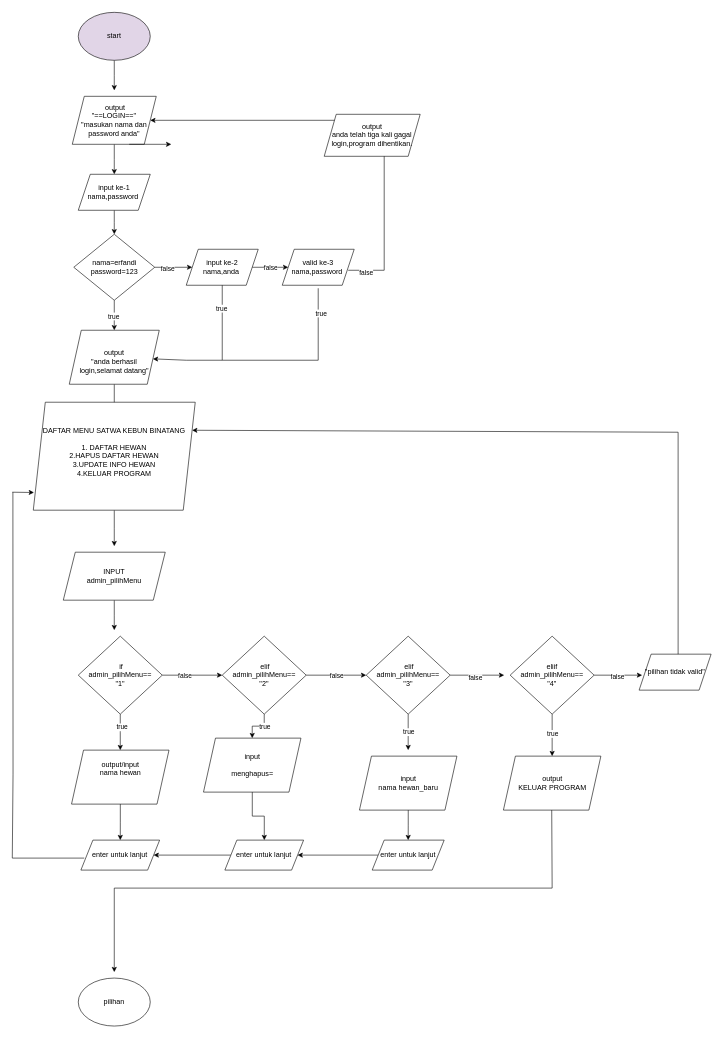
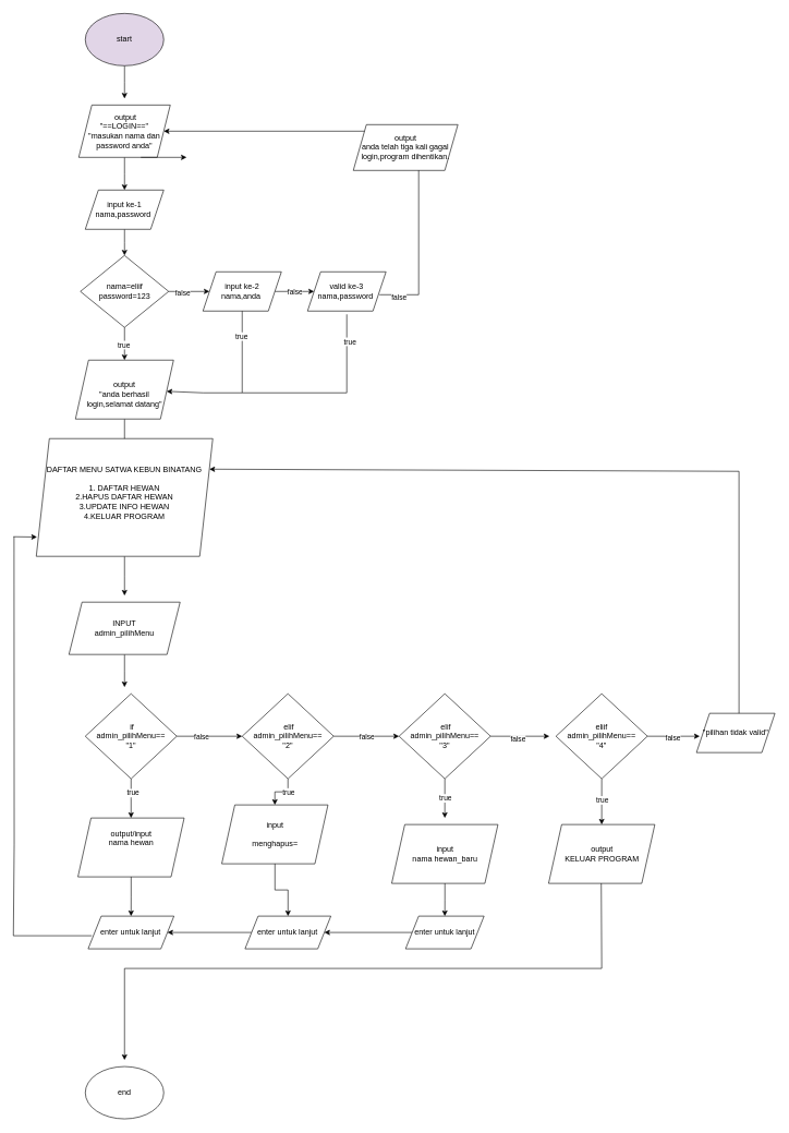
  <mxCell id="0" />
  <mxCell id="1" parent="0" />
  <mxCell id="2" style="edgeStyle=orthogonalEdgeStyle;rounded=0;orthogonalLoop=1;jettySize=auto;html=1;" parent="1" source="3" edge="1"><mxGeometry relative="1" as="geometry"><mxPoint x="190" y="150" as="targetPoint" /></mxGeometry></mxCell>
  <mxCell id="3" value="start" style="ellipse;whiteSpace=wrap;html=1;fillColor=#e1d5e7;" parent="1" vertex="1"><mxGeometry x="130" y="20" width="120" height="80" as="geometry" /></mxCell>
  <mxCell id="4" style="edgeStyle=orthogonalEdgeStyle;rounded=0;orthogonalLoop=1;jettySize=auto;html=1;" parent="1" source="5" edge="1"><mxGeometry relative="1" as="geometry"><mxPoint x="190" y="290" as="targetPoint" /></mxGeometry></mxCell>
  <mxCell id="5" value="&amp;nbsp;output&lt;div&gt;&quot;==LOGIN==&quot;&lt;br&gt;&lt;div&gt;&quot;masukan nama dan password anda&quot;&lt;/div&gt;&lt;/div&gt;" style="shape=parallelogram;perimeter=parallelogramPerimeter;whiteSpace=wrap;html=1;fixedSize=1;" parent="1" vertex="1"><mxGeometry x="120" y="160" width="140" height="80" as="geometry" /></mxCell>
  <mxCell id="6" value="" style="endArrow=classic;html=1;rounded=0;" parent="1" edge="1"><mxGeometry width="50" height="50" relative="1" as="geometry"><mxPoint x="215" y="240" as="sourcePoint" /><mxPoint x="285" y="240" as="targetPoint" /></mxGeometry></mxCell>
  <mxCell id="7" style="edgeStyle=orthogonalEdgeStyle;rounded=0;orthogonalLoop=1;jettySize=auto;html=1;" parent="1" source="8" edge="1"><mxGeometry relative="1" as="geometry"><mxPoint x="190" y="390" as="targetPoint" /></mxGeometry></mxCell>
  <mxCell id="8" value="input ke-1&lt;div&gt;nama,password&amp;nbsp;&lt;/div&gt;" style="shape=parallelogram;perimeter=parallelogramPerimeter;whiteSpace=wrap;html=1;fixedSize=1;" parent="1" vertex="1"><mxGeometry x="130" y="290" width="120" height="60" as="geometry" /></mxCell>
  <mxCell id="9" style="edgeStyle=orthogonalEdgeStyle;rounded=0;orthogonalLoop=1;jettySize=auto;html=1;" parent="1" source="10" edge="1"><mxGeometry relative="1" as="geometry"><mxPoint x="190" y="700" as="targetPoint" /></mxGeometry></mxCell>
  <mxCell id="10" value="&lt;br&gt;&lt;div&gt;output&lt;/div&gt;&lt;div&gt;&quot;anda berhasil login,selamat datang&quot;&lt;/div&gt;" style="shape=parallelogram;perimeter=parallelogramPerimeter;whiteSpace=wrap;html=1;fixedSize=1;" parent="1" vertex="1"><mxGeometry x="115" y="550" width="150" height="90" as="geometry" /></mxCell>
  <mxCell id="11" style="edgeStyle=orthogonalEdgeStyle;rounded=0;orthogonalLoop=1;jettySize=auto;html=1;" parent="1" source="15" edge="1"><mxGeometry relative="1" as="geometry"><mxPoint x="190" y="550" as="targetPoint" /></mxGeometry></mxCell>
  <mxCell id="12" value="true" style="edgeLabel;html=1;align=center;verticalAlign=middle;resizable=0;points=[];" parent="11" vertex="1" connectable="0"><mxGeometry x="0.078" y="-2" relative="1" as="geometry"><mxPoint as="offset" /></mxGeometry></mxCell>
  <mxCell id="13" style="edgeStyle=orthogonalEdgeStyle;rounded=0;orthogonalLoop=1;jettySize=auto;html=1;" parent="1" source="15" edge="1"><mxGeometry relative="1" as="geometry"><mxPoint x="320" y="445" as="targetPoint" /></mxGeometry></mxCell>
  <mxCell id="14" value="false" style="edgeLabel;html=1;align=center;verticalAlign=middle;resizable=0;points=[];" parent="13" vertex="1" connectable="0"><mxGeometry x="-0.347" y="-1" relative="1" as="geometry"><mxPoint as="offset" /></mxGeometry></mxCell>
- <mxCell id="15" value="nama=erfandi&lt;div&gt;password=123&lt;/div&gt;" style="rhombus;whiteSpace=wrap;html=1;" parent="1" vertex="1"><mxGeometry x="122.5" y="390" width="135" height="110" as="geometry" /></mxCell>
+ <mxCell id="15" value="nama=eliif&lt;div&gt;password=123&lt;/div&gt;" style="rhombus;whiteSpace=wrap;html=1;" parent="1" vertex="1"><mxGeometry x="122.5" y="390" width="135" height="110" as="geometry" /></mxCell>
  <mxCell id="16" style="edgeStyle=orthogonalEdgeStyle;rounded=0;orthogonalLoop=1;jettySize=auto;html=1;" parent="1" source="18" edge="1"><mxGeometry relative="1" as="geometry"><mxPoint x="480" y="445" as="targetPoint" /></mxGeometry></mxCell>
  <mxCell id="17" value="false" style="edgeLabel;html=1;align=center;verticalAlign=middle;resizable=0;points=[];" parent="16" vertex="1" connectable="0"><mxGeometry x="0.004" relative="1" as="geometry"><mxPoint as="offset" /></mxGeometry></mxCell>
  <mxCell id="18" value="input ke-2&lt;div&gt;nama,anda&amp;nbsp;&lt;/div&gt;" style="shape=parallelogram;perimeter=parallelogramPerimeter;whiteSpace=wrap;html=1;fixedSize=1;" parent="1" vertex="1"><mxGeometry x="310" y="415" width="120" height="60" as="geometry" /></mxCell>
  <mxCell id="19" value="" style="endArrow=none;html=1;rounded=0;" parent="1" edge="1"><mxGeometry width="50" height="50" relative="1" as="geometry"><mxPoint x="370" y="600" as="sourcePoint" /><mxPoint x="370" y="475" as="targetPoint" /></mxGeometry></mxCell>
  <mxCell id="20" value="true" style="edgeLabel;html=1;align=center;verticalAlign=middle;resizable=0;points=[];" parent="19" vertex="1" connectable="0"><mxGeometry x="0.389" y="2" relative="1" as="geometry"><mxPoint as="offset" /></mxGeometry></mxCell>
  <mxCell id="21" value="" style="endArrow=classic;html=1;rounded=0;" parent="1" target="10" edge="1"><mxGeometry width="50" height="50" relative="1" as="geometry"><mxPoint x="370" y="600" as="sourcePoint" /><mxPoint x="420" y="550" as="targetPoint" /><Array as="points"><mxPoint x="310" y="600" /></Array></mxGeometry></mxCell>
  <mxCell id="22" value="valid ke-3&lt;div&gt;nama,password&amp;nbsp;&lt;/div&gt;" style="shape=parallelogram;perimeter=parallelogramPerimeter;whiteSpace=wrap;html=1;fixedSize=1;" parent="1" vertex="1"><mxGeometry x="470" y="415" width="120" height="60" as="geometry" /></mxCell>
  <mxCell id="23" value="" style="endArrow=none;html=1;rounded=0;" parent="1" edge="1"><mxGeometry width="50" height="50" relative="1" as="geometry"><mxPoint x="530" y="600" as="sourcePoint" /><mxPoint x="530" y="480" as="targetPoint" /></mxGeometry></mxCell>
  <mxCell id="24" value="true" style="edgeLabel;html=1;align=center;verticalAlign=middle;resizable=0;points=[];" parent="23" vertex="1" connectable="0"><mxGeometry x="0.312" y="-4" relative="1" as="geometry"><mxPoint as="offset" /></mxGeometry></mxCell>
  <mxCell id="25" value="" style="endArrow=none;html=1;rounded=0;" parent="1" edge="1"><mxGeometry width="50" height="50" relative="1" as="geometry"><mxPoint x="370" y="600" as="sourcePoint" /><mxPoint x="530" y="600" as="targetPoint" /></mxGeometry></mxCell>
  <mxCell id="26" value="" style="endArrow=none;html=1;rounded=0;" parent="1" edge="1"><mxGeometry width="50" height="50" relative="1" as="geometry"><mxPoint x="580" y="450" as="sourcePoint" /><mxPoint x="640" y="450" as="targetPoint" /></mxGeometry></mxCell>
  <mxCell id="27" value="false" style="edgeLabel;html=1;align=center;verticalAlign=middle;resizable=0;points=[];" parent="26" vertex="1" connectable="0"><mxGeometry x="-0.035" y="-3" relative="1" as="geometry"><mxPoint as="offset" /></mxGeometry></mxCell>
  <mxCell id="28" value="" style="endArrow=none;html=1;rounded=0;" parent="1" edge="1"><mxGeometry width="50" height="50" relative="1" as="geometry"><mxPoint x="640" y="450" as="sourcePoint" /><mxPoint x="640" y="200" as="targetPoint" /></mxGeometry></mxCell>
  <mxCell id="29" value="" style="endArrow=classic;html=1;rounded=0;" parent="1" target="5" edge="1"><mxGeometry width="50" height="50" relative="1" as="geometry"><mxPoint x="640" y="200" as="sourcePoint" /><mxPoint x="690" y="150" as="targetPoint" /></mxGeometry></mxCell>
  <mxCell id="30" value="output&lt;div&gt;anda telah tiga kali gagal login,program dihentikan.&lt;/div&gt;" style="shape=parallelogram;perimeter=parallelogramPerimeter;whiteSpace=wrap;html=1;fixedSize=1;" parent="1" vertex="1"><mxGeometry x="540" y="190" width="160" height="70" as="geometry" /></mxCell>
  <mxCell id="31" style="edgeStyle=orthogonalEdgeStyle;rounded=0;orthogonalLoop=1;jettySize=auto;html=1;" parent="1" source="32" edge="1"><mxGeometry relative="1" as="geometry"><mxPoint x="190" y="910" as="targetPoint" /></mxGeometry></mxCell>
  <mxCell id="32" value="DAFTAR MENU SATWA KEBUN BINATANG&lt;div&gt;&lt;br&gt;&lt;/div&gt;&lt;div&gt;1. DAFTAR HEWAN&lt;/div&gt;&lt;div&gt;2.HAPUS DAFTAR HEWAN&lt;/div&gt;&lt;div&gt;3.UPDATE INFO HEWAN&lt;/div&gt;&lt;div&gt;4.KELUAR PROGRAM&lt;/div&gt;&lt;div&gt;&lt;br&gt;&lt;/div&gt;" style="shape=parallelogram;perimeter=parallelogramPerimeter;whiteSpace=wrap;html=1;fixedSize=1;" parent="1" vertex="1"><mxGeometry x="55" y="670" width="270" height="180" as="geometry" /></mxCell>
  <mxCell id="33" style="edgeStyle=orthogonalEdgeStyle;rounded=0;orthogonalLoop=1;jettySize=auto;html=1;" parent="1" source="34" edge="1"><mxGeometry relative="1" as="geometry"><mxPoint x="190" y="1050" as="targetPoint" /></mxGeometry></mxCell>
  <mxCell id="34" value="INPUT&lt;div&gt;admin_pilihMenu&lt;/div&gt;" style="shape=parallelogram;perimeter=parallelogramPerimeter;whiteSpace=wrap;html=1;fixedSize=1;" parent="1" vertex="1"><mxGeometry x="105" y="920" width="170" height="80" as="geometry" /></mxCell>
  <mxCell id="35" style="edgeStyle=orthogonalEdgeStyle;rounded=0;orthogonalLoop=1;jettySize=auto;html=1;" parent="1" source="39" edge="1"><mxGeometry relative="1" as="geometry"><mxPoint x="200" y="1250" as="targetPoint" /></mxGeometry></mxCell>
  <mxCell id="36" value="true" style="edgeLabel;html=1;align=center;verticalAlign=middle;resizable=0;points=[];" parent="35" vertex="1" connectable="0"><mxGeometry x="-0.306" y="2" relative="1" as="geometry"><mxPoint as="offset" /></mxGeometry></mxCell>
  <mxCell id="37" style="edgeStyle=orthogonalEdgeStyle;rounded=0;orthogonalLoop=1;jettySize=auto;html=1;entryX=0;entryY=0.5;entryDx=0;entryDy=0;" parent="1" source="39" target="46" edge="1"><mxGeometry relative="1" as="geometry"><mxPoint x="350" y="1125" as="targetPoint" /></mxGeometry></mxCell>
  <mxCell id="38" value="false" style="edgeLabel;html=1;align=center;verticalAlign=middle;resizable=0;points=[];" parent="37" vertex="1" connectable="0"><mxGeometry x="-0.264" relative="1" as="geometry"><mxPoint as="offset" /></mxGeometry></mxCell>
  <mxCell id="39" value="&lt;div&gt;&amp;nbsp;if&lt;/div&gt;&lt;div&gt;admin_pilihMenu==&lt;/div&gt;&lt;div&gt;&quot;1&quot;&lt;/div&gt;" style="rhombus;whiteSpace=wrap;html=1;" parent="1" vertex="1"><mxGeometry x="130" y="1060" width="140" height="130" as="geometry" /></mxCell>
  <mxCell id="40" style="edgeStyle=orthogonalEdgeStyle;rounded=0;orthogonalLoop=1;jettySize=auto;html=1;entryX=0.5;entryY=0;entryDx=0;entryDy=0;" parent="1" source="41" target="73" edge="1"><mxGeometry relative="1" as="geometry" /></mxCell>
  <mxCell id="41" value="output/input&lt;br&gt;&lt;div&gt;nama hewan&lt;/div&gt;&lt;div&gt;&lt;br&gt;&lt;/div&gt;&lt;div&gt;&lt;br&gt;&lt;/div&gt;" style="shape=parallelogram;perimeter=parallelogramPerimeter;whiteSpace=wrap;html=1;fixedSize=1;" parent="1" vertex="1"><mxGeometry x="118.75" y="1250" width="162.5" height="90" as="geometry" /></mxCell>
  <mxCell id="42" style="edgeStyle=orthogonalEdgeStyle;rounded=0;orthogonalLoop=1;jettySize=auto;html=1;" parent="1" source="46" edge="1"><mxGeometry relative="1" as="geometry"><mxPoint x="610" y="1125" as="targetPoint" /></mxGeometry></mxCell>
  <mxCell id="43" value="false" style="edgeLabel;html=1;align=center;verticalAlign=middle;resizable=0;points=[];" parent="42" vertex="1" connectable="0"><mxGeometry x="0.019" relative="1" as="geometry"><mxPoint as="offset" /></mxGeometry></mxCell>
  <mxCell id="44" style="edgeStyle=orthogonalEdgeStyle;rounded=0;orthogonalLoop=1;jettySize=auto;html=1;entryX=0.5;entryY=0;entryDx=0;entryDy=0;" parent="1" source="46" target="48" edge="1"><mxGeometry relative="1" as="geometry" /></mxCell>
  <mxCell id="45" value="true" style="edgeLabel;html=1;align=center;verticalAlign=middle;resizable=0;points=[];" parent="44" vertex="1" connectable="0"><mxGeometry x="-0.318" relative="1" as="geometry"><mxPoint as="offset" /></mxGeometry></mxCell>
  <mxCell id="46" value="&lt;div&gt;&amp;nbsp;elif&lt;/div&gt;&lt;div&gt;admin_pilihMenu==&lt;/div&gt;&lt;div&gt;&quot;2&quot;&lt;/div&gt;" style="rhombus;whiteSpace=wrap;html=1;" parent="1" vertex="1"><mxGeometry x="370" y="1060" width="140" height="130" as="geometry" /></mxCell>
  <mxCell id="47" value="" style="edgeStyle=orthogonalEdgeStyle;rounded=0;orthogonalLoop=1;jettySize=auto;html=1;" parent="1" source="48" target="72" edge="1"><mxGeometry relative="1" as="geometry" /></mxCell>
  <mxCell id="48" value="input&lt;div&gt;&lt;br&gt;&lt;/div&gt;&lt;div&gt;menghapus=&lt;/div&gt;" style="shape=parallelogram;perimeter=parallelogramPerimeter;whiteSpace=wrap;html=1;fixedSize=1;" parent="1" vertex="1"><mxGeometry x="338.75" y="1230" width="162.5" height="90" as="geometry" /></mxCell>
  <mxCell id="49" style="edgeStyle=orthogonalEdgeStyle;rounded=0;orthogonalLoop=1;jettySize=auto;html=1;" parent="1" source="53" edge="1"><mxGeometry relative="1" as="geometry"><mxPoint x="680" y="1250" as="targetPoint" /></mxGeometry></mxCell>
  <mxCell id="50" value="true" style="edgeLabel;html=1;align=center;verticalAlign=middle;resizable=0;points=[];" parent="49" vertex="1" connectable="0"><mxGeometry x="-0.004" y="1" relative="1" as="geometry"><mxPoint as="offset" /></mxGeometry></mxCell>
  <mxCell id="51" style="edgeStyle=orthogonalEdgeStyle;rounded=0;orthogonalLoop=1;jettySize=auto;html=1;" parent="1" source="53" edge="1"><mxGeometry relative="1" as="geometry"><mxPoint x="840" y="1125" as="targetPoint" /></mxGeometry></mxCell>
  <mxCell id="52" value="false" style="edgeLabel;html=1;align=center;verticalAlign=middle;resizable=0;points=[];" parent="51" vertex="1" connectable="0"><mxGeometry x="-0.103" y="-4" relative="1" as="geometry"><mxPoint as="offset" /></mxGeometry></mxCell>
  <mxCell id="53" value="&lt;div&gt;&amp;nbsp;elif&lt;/div&gt;&lt;div&gt;admin_pilihMenu==&lt;/div&gt;&lt;div&gt;&quot;3&quot;&lt;/div&gt;" style="rhombus;whiteSpace=wrap;html=1;" parent="1" vertex="1"><mxGeometry x="610" y="1060" width="140" height="130" as="geometry" /></mxCell>
  <mxCell id="54" value="" style="edgeStyle=orthogonalEdgeStyle;rounded=0;orthogonalLoop=1;jettySize=auto;html=1;" parent="1" source="55" edge="1"><mxGeometry relative="1" as="geometry"><mxPoint x="680" y="1400" as="targetPoint" /></mxGeometry></mxCell>
  <mxCell id="55" value="input&lt;div&gt;nama hewan_baru&lt;/div&gt;" style="shape=parallelogram;perimeter=parallelogramPerimeter;whiteSpace=wrap;html=1;fixedSize=1;" parent="1" vertex="1"><mxGeometry x="598.75" y="1260" width="162.5" height="90" as="geometry" /></mxCell>
  <mxCell id="56" style="edgeStyle=orthogonalEdgeStyle;rounded=0;orthogonalLoop=1;jettySize=auto;html=1;entryX=0;entryY=0.5;entryDx=0;entryDy=0;" parent="1" source="60" edge="1"><mxGeometry relative="1" as="geometry"><mxPoint x="1070" y="1125" as="targetPoint" /></mxGeometry></mxCell>
  <mxCell id="57" value="false" style="edgeLabel;html=1;align=center;verticalAlign=middle;resizable=0;points=[];" parent="56" vertex="1" connectable="0"><mxGeometry x="-0.05" y="-2" relative="1" as="geometry"><mxPoint as="offset" /></mxGeometry></mxCell>
  <mxCell id="58" style="edgeStyle=orthogonalEdgeStyle;rounded=0;orthogonalLoop=1;jettySize=auto;html=1;entryX=0.5;entryY=0;entryDx=0;entryDy=0;" parent="1" source="60" target="61" edge="1"><mxGeometry relative="1" as="geometry" /></mxCell>
  <mxCell id="59" value="true" style="edgeLabel;html=1;align=center;verticalAlign=middle;resizable=0;points=[];" parent="58" vertex="1" connectable="0"><mxGeometry x="-0.079" relative="1" as="geometry"><mxPoint as="offset" /></mxGeometry></mxCell>
  <mxCell id="60" value="&lt;div&gt;eliif&lt;/div&gt;&lt;div&gt;admin_pilihMenu==&lt;/div&gt;&lt;div&gt;&quot;4&quot;&lt;/div&gt;" style="rhombus;whiteSpace=wrap;html=1;" parent="1" vertex="1"><mxGeometry x="850" y="1060" width="140" height="130" as="geometry" /></mxCell>
  <mxCell id="61" value="&lt;div&gt;output&lt;/div&gt;&lt;div&gt;KELUAR PROGRAM&lt;/div&gt;" style="shape=parallelogram;perimeter=parallelogramPerimeter;whiteSpace=wrap;html=1;fixedSize=1;" parent="1" vertex="1"><mxGeometry x="838.75" y="1260" width="162.5" height="90" as="geometry" /></mxCell>
  <mxCell id="62" value="&quot;pilihan tidak valid&quot;" style="shape=parallelogram;perimeter=parallelogramPerimeter;whiteSpace=wrap;html=1;fixedSize=1;" parent="1" vertex="1"><mxGeometry x="1065" y="1090" width="120" height="60" as="geometry" /></mxCell>
  <mxCell id="63" value="" style="endArrow=none;html=1;rounded=0;" parent="1" edge="1"><mxGeometry width="50" height="50" relative="1" as="geometry"><mxPoint x="1130" y="1090" as="sourcePoint" /><mxPoint x="1130" y="720" as="targetPoint" /></mxGeometry></mxCell>
  <mxCell id="64" value="" style="endArrow=classic;html=1;rounded=0;entryX=1;entryY=0.25;entryDx=0;entryDy=0;" parent="1" target="32" edge="1"><mxGeometry width="50" height="50" relative="1" as="geometry"><mxPoint x="1130" y="720" as="sourcePoint" /><mxPoint x="1680" y="680" as="targetPoint" /></mxGeometry></mxCell>
  <mxCell id="65" value="" style="endArrow=none;html=1;rounded=0;" parent="1" edge="1"><mxGeometry width="50" height="50" relative="1" as="geometry"><mxPoint x="190" y="1480" as="sourcePoint" /><mxPoint x="920" y="1480" as="targetPoint" /></mxGeometry></mxCell>
  <mxCell id="66" value="" style="endArrow=classic;html=1;rounded=0;" parent="1" edge="1"><mxGeometry width="50" height="50" relative="1" as="geometry"><mxPoint x="190" y="1480" as="sourcePoint" /><mxPoint x="190" y="1620" as="targetPoint" /></mxGeometry></mxCell>
- <mxCell id="67" value="pilihan" style="ellipse;whiteSpace=wrap;html=1;" parent="1" vertex="1"><mxGeometry x="130" y="1630" width="120" height="80" as="geometry" /></mxCell>
+ <mxCell id="67" value="end" style="ellipse;whiteSpace=wrap;html=1;" parent="1" vertex="1"><mxGeometry x="130" y="1630" width="120" height="80" as="geometry" /></mxCell>
  <mxCell id="68" value="" style="endArrow=none;html=1;rounded=0;" parent="1" edge="1"><mxGeometry width="50" height="50" relative="1" as="geometry"><mxPoint x="920" y="1480" as="sourcePoint" /><mxPoint x="919.29" y="1350" as="targetPoint" /></mxGeometry></mxCell>
  <mxCell id="69" style="edgeStyle=orthogonalEdgeStyle;rounded=0;orthogonalLoop=1;jettySize=auto;html=1;entryX=1;entryY=0.5;entryDx=0;entryDy=0;" parent="1" source="70" target="72" edge="1"><mxGeometry relative="1" as="geometry" /></mxCell>
  <mxCell id="70" value="enter untuk lanjut" style="shape=parallelogram;perimeter=parallelogramPerimeter;whiteSpace=wrap;html=1;fixedSize=1;" parent="1" vertex="1"><mxGeometry x="620" y="1400" width="120" height="50" as="geometry" /></mxCell>
  <mxCell id="71" style="edgeStyle=orthogonalEdgeStyle;rounded=0;orthogonalLoop=1;jettySize=auto;html=1;entryX=1;entryY=0.5;entryDx=0;entryDy=0;" parent="1" source="72" target="73" edge="1"><mxGeometry relative="1" as="geometry" /></mxCell>
  <mxCell id="72" value="enter untuk lanjut" style="shape=parallelogram;perimeter=parallelogramPerimeter;whiteSpace=wrap;html=1;fixedSize=1;" parent="1" vertex="1"><mxGeometry x="374.38" y="1400" width="131.25" height="50" as="geometry" /></mxCell>
  <mxCell id="73" value="enter untuk lanjut" style="shape=parallelogram;perimeter=parallelogramPerimeter;whiteSpace=wrap;html=1;fixedSize=1;" parent="1" vertex="1"><mxGeometry x="134.38" y="1400" width="131.25" height="50" as="geometry" /></mxCell>
  <mxCell id="74" value="" style="endArrow=none;html=1;rounded=0;" parent="1" edge="1"><mxGeometry width="50" height="50" relative="1" as="geometry"><mxPoint x="20" y="1430" as="sourcePoint" /><mxPoint x="140" y="1430" as="targetPoint" /></mxGeometry></mxCell>
  <mxCell id="75" value="" style="endArrow=none;html=1;rounded=0;" parent="1" edge="1"><mxGeometry width="50" height="50" relative="1" as="geometry"><mxPoint x="20" y="1430" as="sourcePoint" /><mxPoint x="21" y="820" as="targetPoint" /><Array as="points"><mxPoint x="21.25" y="1290" /></Array></mxGeometry></mxCell>
  <mxCell id="76" value="" style="endArrow=classic;html=1;rounded=0;entryX=0.004;entryY=0.836;entryDx=0;entryDy=0;entryPerimeter=0;" parent="1" target="32" edge="1"><mxGeometry width="50" height="50" relative="1" as="geometry"><mxPoint x="20" y="820" as="sourcePoint" /><mxPoint x="70" y="770" as="targetPoint" /></mxGeometry></mxCell>
